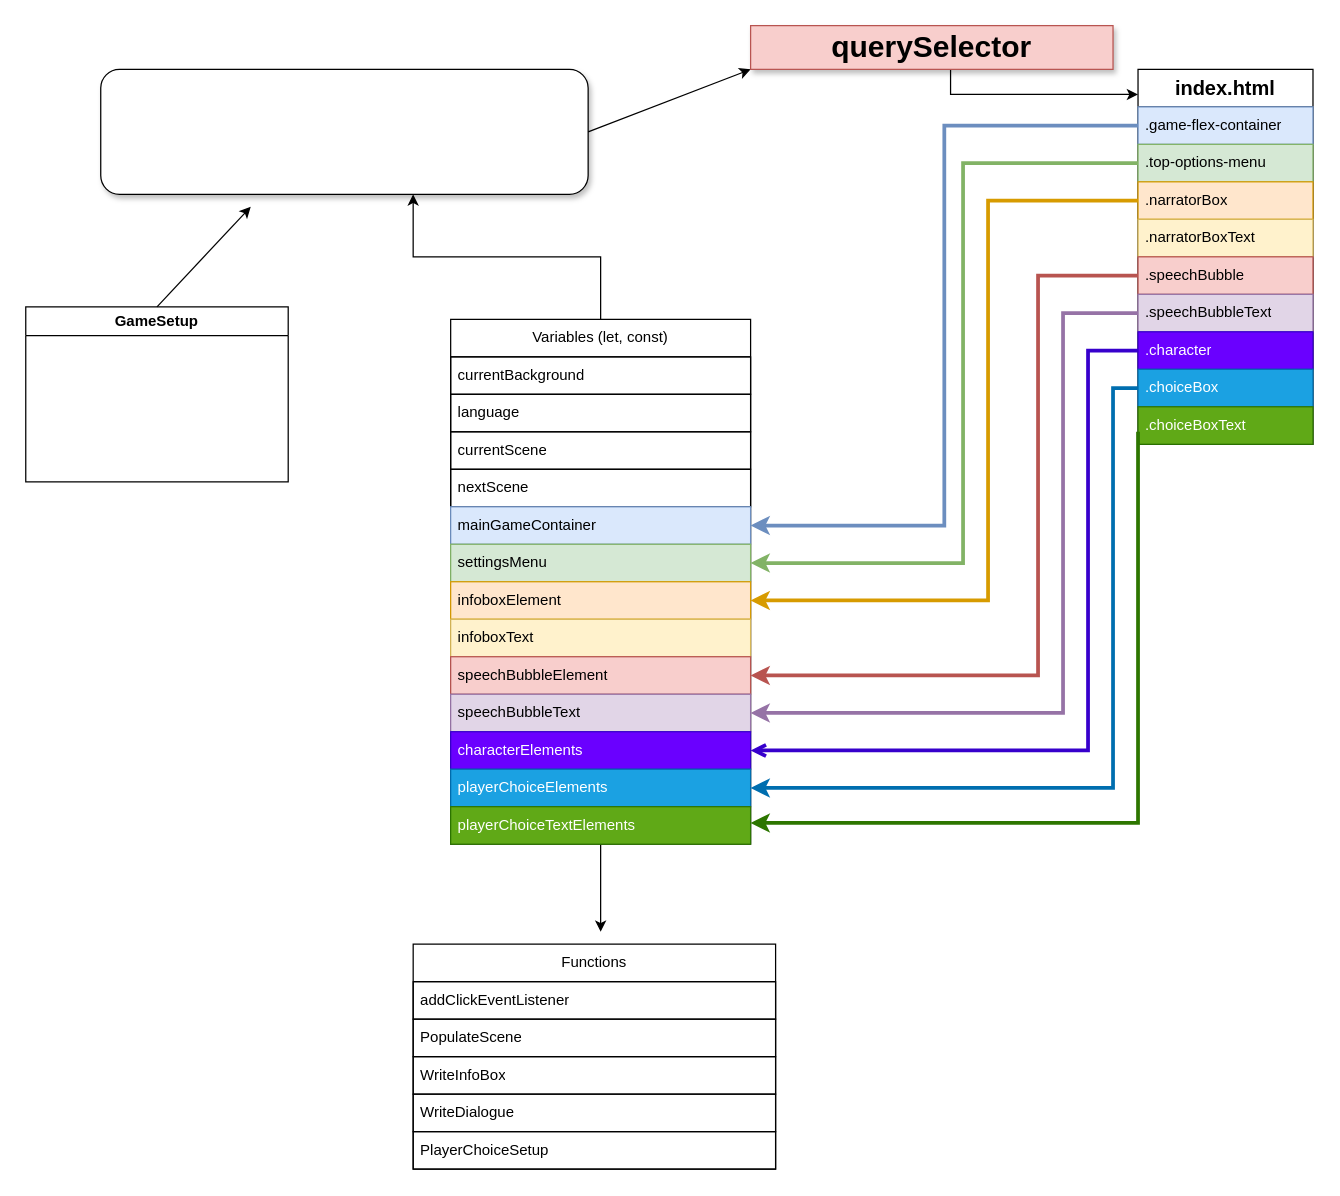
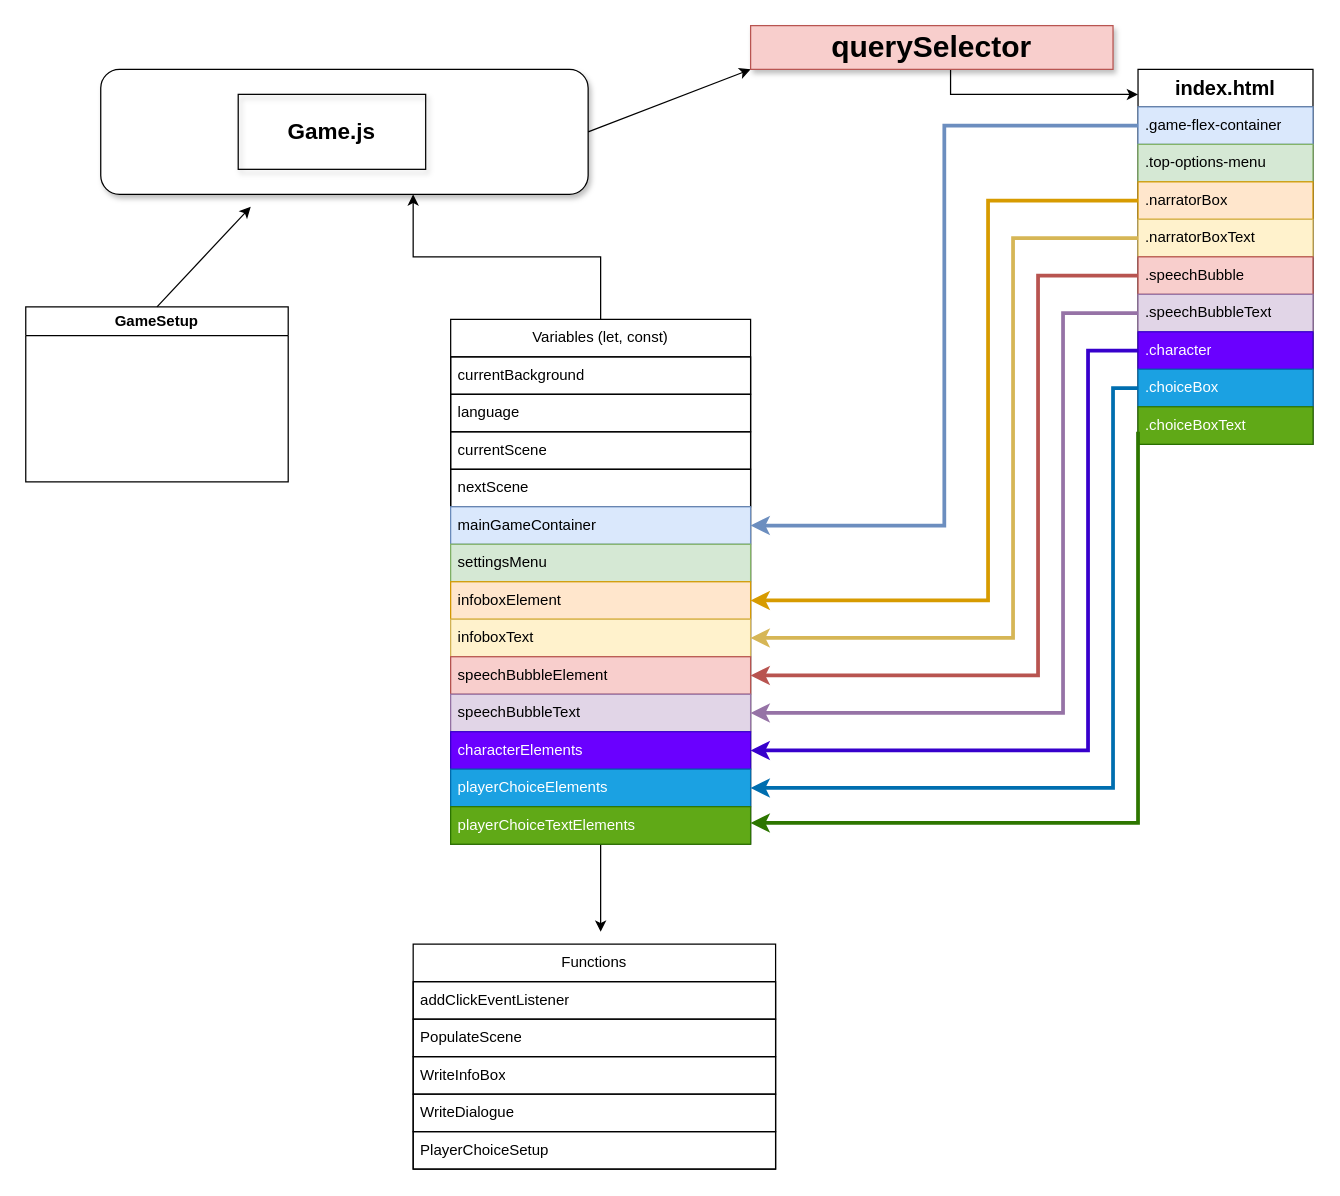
  <mxCell id="0" />
  <mxCell id="1" parent="0" />
  <mxCell id="2" value="GameSetup" style="swimlane;whiteSpace=wrap;html=1;startSize=23;" vertex="1" parent="1"><mxGeometry x="20" y="245" width="210" height="140" as="geometry" /></mxCell>
  <mxCell id="3" value="" style="rounded=1;whiteSpace=wrap;html=1;shadow=1;" vertex="1" parent="1"><mxGeometry x="80" y="55" width="390" height="100" as="geometry" /></mxCell>
+ <mxCell id="4" value="&lt;h2&gt;Game.js&lt;/h2&gt;" style="text;html=1;strokeColor=default;fillColor=none;align=center;verticalAlign=middle;whiteSpace=wrap;rounded=0;glass=0;shadow=1;" vertex="1" parent="1"><mxGeometry x="190" y="75" width="150" height="60" as="geometry" /></mxCell>
  <mxCell id="5" value="" style="endArrow=classic;html=1;rounded=0;exitX=0.5;exitY=0;exitDx=0;exitDy=0;" edge="1" parent="1" source="2"><mxGeometry width="50" height="50" relative="1" as="geometry"><mxPoint x="140" y="225" as="sourcePoint" /><mxPoint x="200" y="165" as="targetPoint" /></mxGeometry></mxCell>
  <mxCell id="6" value="" style="endArrow=classic;html=1;rounded=0;entryX=0;entryY=1;entryDx=0;entryDy=0;" edge="1" parent="1" target="8"><mxGeometry width="50" height="50" relative="1" as="geometry"><mxPoint x="470" y="105" as="sourcePoint" /><mxPoint x="590" as="targetPoint" y="45" /></mxGeometry></mxCell>
  <mxCell id="7" style="edgeStyle=orthogonalEdgeStyle;rounded=0;orthogonalLoop=1;jettySize=auto;html=1;entryX=0;entryY=0.067;entryDx=0;entryDy=0;entryPerimeter=0;" edge="1" parent="1" source="8" target="9"><mxGeometry relative="1" as="geometry"><mxPoint x="890" y="75" as="targetPoint" /><Array as="points"><mxPoint x="760" y="75" /></Array></mxGeometry></mxCell>
  <mxCell id="8" value="&lt;h1&gt;querySelector&lt;/h1&gt;" style="text;html=1;strokeColor=#b85450;fillColor=#f8cecc;align=center;verticalAlign=middle;whiteSpace=wrap;rounded=0;shadow=1;" vertex="1" parent="1"><mxGeometry x="600" y="20" width="290" height="35" as="geometry" /></mxCell>
  <mxCell id="9" value="&lt;b&gt;&lt;font style=&quot;font-size: 16px;&quot;&gt;index.html&lt;/font&gt;&lt;/b&gt;" style="swimlane;fontStyle=0;childLayout=stackLayout;horizontal=1;startSize=30;horizontalStack=0;resizeParent=1;resizeParentMax=0;resizeLast=0;collapsible=1;marginBottom=0;whiteSpace=wrap;html=1;" vertex="1" parent="1"><mxGeometry x="910" y="55" width="140" height="300" as="geometry" /></mxCell>
  <mxCell id="10" value=".game-flex-container" style="text;strokeColor=#6c8ebf;fillColor=#dae8fc;align=left;verticalAlign=middle;spacingLeft=4;spacingRight=4;overflow=hidden;points=[[0,0.5],[1,0.5]];portConstraint=eastwest;rotatable=0;whiteSpace=wrap;html=1;" vertex="1" parent="9"><mxGeometry y="30" width="140" height="30" as="geometry" /></mxCell>
  <mxCell id="11" value=".top-options-menu" style="text;strokeColor=#82b366;fillColor=#d5e8d4;align=left;verticalAlign=middle;spacingLeft=4;spacingRight=4;overflow=hidden;points=[[0,0.5],[1,0.5]];portConstraint=eastwest;rotatable=0;whiteSpace=wrap;html=1;" vertex="1" parent="9"><mxGeometry y="60" width="140" height="30" as="geometry" /></mxCell>
  <mxCell id="12" value=".narratorBox" style="text;strokeColor=#d79b00;fillColor=#ffe6cc;align=left;verticalAlign=middle;spacingLeft=4;spacingRight=4;overflow=hidden;points=[[0,0.5],[1,0.5]];portConstraint=eastwest;rotatable=0;whiteSpace=wrap;html=1;" vertex="1" parent="9"><mxGeometry y="90" width="140" height="30" as="geometry" /></mxCell>
  <mxCell id="13" value=".narratorBoxText" style="text;strokeColor=#d6b656;fillColor=#fff2cc;align=left;verticalAlign=middle;spacingLeft=4;spacingRight=4;overflow=hidden;points=[[0,0.5],[1,0.5]];portConstraint=eastwest;rotatable=0;whiteSpace=wrap;html=1;" vertex="1" parent="9"><mxGeometry y="120" width="140" height="30" as="geometry" /></mxCell>
  <mxCell id="14" value=".speechBubble" style="text;strokeColor=#b85450;fillColor=#f8cecc;align=left;verticalAlign=middle;spacingLeft=4;spacingRight=4;overflow=hidden;points=[[0,0.5],[1,0.5]];portConstraint=eastwest;rotatable=0;whiteSpace=wrap;html=1;" vertex="1" parent="9"><mxGeometry y="150" width="140" height="30" as="geometry" /></mxCell>
  <mxCell id="15" value=".speechBubbleText" style="text;strokeColor=#9673a6;fillColor=#e1d5e7;align=left;verticalAlign=middle;spacingLeft=4;spacingRight=4;overflow=hidden;points=[[0,0.5],[1,0.5]];portConstraint=eastwest;rotatable=0;whiteSpace=wrap;html=1;" vertex="1" parent="9"><mxGeometry y="180" width="140" height="30" as="geometry" /></mxCell>
  <mxCell id="16" value=".character" style="text;strokeColor=#3700CC;fillColor=#6a00ff;align=left;verticalAlign=middle;spacingLeft=4;spacingRight=4;overflow=hidden;points=[[0,0.5],[1,0.5]];portConstraint=eastwest;rotatable=0;whiteSpace=wrap;html=1;fontColor=#ffffff;" vertex="1" parent="9"><mxGeometry y="210" width="140" height="30" as="geometry" /></mxCell>
  <mxCell id="17" value=".choiceBox" style="text;strokeColor=#006EAF;fillColor=#1ba1e2;align=left;verticalAlign=middle;spacingLeft=4;spacingRight=4;overflow=hidden;points=[[0,0.5],[1,0.5]];portConstraint=eastwest;rotatable=0;whiteSpace=wrap;html=1;fontColor=#ffffff;" vertex="1" parent="9"><mxGeometry y="240" width="140" height="30" as="geometry" /></mxCell>
  <mxCell id="18" value=".choiceBoxText" style="text;strokeColor=#2D7600;fillColor=#60a917;align=left;verticalAlign=middle;spacingLeft=4;spacingRight=4;overflow=hidden;points=[[0,0.5],[1,0.5]];portConstraint=eastwest;rotatable=0;whiteSpace=wrap;html=1;fontColor=#ffffff;" vertex="1" parent="9"><mxGeometry y="270" width="140" height="30" as="geometry" /></mxCell>
  <mxCell id="19" style="edgeStyle=orthogonalEdgeStyle;rounded=0;orthogonalLoop=1;jettySize=auto;html=1;" edge="1" parent="1" source="21"><mxGeometry relative="1" as="geometry"><mxPoint x="480" y="745" as="targetPoint" /></mxGeometry></mxCell>
  <mxCell id="20" style="edgeStyle=orthogonalEdgeStyle;rounded=0;orthogonalLoop=1;jettySize=auto;html=1;entryX=0.641;entryY=1;entryDx=0;entryDy=0;entryPerimeter=0;" edge="1" parent="1" source="21" target="3"><mxGeometry relative="1" as="geometry" /></mxCell>
  <mxCell id="21" value="Variables (let, const)" style="swimlane;fontStyle=0;childLayout=stackLayout;horizontal=1;startSize=30;horizontalStack=0;resizeParent=1;resizeParentMax=0;resizeLast=0;collapsible=1;marginBottom=0;whiteSpace=wrap;html=1;" vertex="1" parent="1"><mxGeometry x="360" y="255" width="240" height="420" as="geometry" /></mxCell>
  <mxCell id="22" value="currentBackground" style="text;strokeColor=default;fillColor=none;align=left;verticalAlign=middle;spacingLeft=4;spacingRight=4;overflow=hidden;points=[[0,0.5],[1,0.5]];portConstraint=eastwest;rotatable=0;whiteSpace=wrap;html=1;" vertex="1" parent="21"><mxGeometry y="30" width="240" height="30" as="geometry" /></mxCell>
  <mxCell id="23" value="language" style="text;strokeColor=default;fillColor=none;align=left;verticalAlign=middle;spacingLeft=4;spacingRight=4;overflow=hidden;points=[[0,0.5],[1,0.5]];portConstraint=eastwest;rotatable=0;whiteSpace=wrap;html=1;" vertex="1" parent="21"><mxGeometry y="60" width="240" height="30" as="geometry" /></mxCell>
  <mxCell id="24" value="currentScene" style="text;strokeColor=default;fillColor=none;align=left;verticalAlign=middle;spacingLeft=4;spacingRight=4;overflow=hidden;points=[[0,0.5],[1,0.5]];portConstraint=eastwest;rotatable=0;whiteSpace=wrap;html=1;" vertex="1" parent="21"><mxGeometry y="90" width="240" height="30" as="geometry" /></mxCell>
  <mxCell id="25" value="nextScene" style="text;strokeColor=default;fillColor=none;align=left;verticalAlign=middle;spacingLeft=4;spacingRight=4;overflow=hidden;points=[[0,0.5],[1,0.5]];portConstraint=eastwest;rotatable=0;whiteSpace=wrap;html=1;" vertex="1" parent="21"><mxGeometry y="120" width="240" height="30" as="geometry" /></mxCell>
  <mxCell id="26" value="mainGameContainer" style="text;strokeColor=#6c8ebf;fillColor=#dae8fc;align=left;verticalAlign=middle;spacingLeft=4;spacingRight=4;overflow=hidden;points=[[0,0.5],[1,0.5]];portConstraint=eastwest;rotatable=0;whiteSpace=wrap;html=1;" vertex="1" parent="21"><mxGeometry y="150" width="240" height="30" as="geometry" /></mxCell>
  <mxCell id="27" value="settingsMenu" style="text;strokeColor=#82b366;fillColor=#d5e8d4;align=left;verticalAlign=middle;spacingLeft=4;spacingRight=4;overflow=hidden;points=[[0,0.5],[1,0.5]];portConstraint=eastwest;rotatable=0;whiteSpace=wrap;html=1;" vertex="1" parent="21"><mxGeometry y="180" width="240" height="30" as="geometry" /></mxCell>
  <mxCell id="28" value="infoboxElement" style="text;strokeColor=#d79b00;fillColor=#ffe6cc;align=left;verticalAlign=middle;spacingLeft=4;spacingRight=4;overflow=hidden;points=[[0,0.5],[1,0.5]];portConstraint=eastwest;rotatable=0;whiteSpace=wrap;html=1;" vertex="1" parent="21"><mxGeometry y="210" width="240" height="30" as="geometry" /></mxCell>
  <mxCell id="29" value="infoboxText" style="text;strokeColor=#d6b656;fillColor=#fff2cc;align=left;verticalAlign=middle;spacingLeft=4;spacingRight=4;overflow=hidden;points=[[0,0.5],[1,0.5]];portConstraint=eastwest;rotatable=0;whiteSpace=wrap;html=1;" vertex="1" parent="21"><mxGeometry y="240" width="240" height="30" as="geometry" /></mxCell>
  <mxCell id="30" value="speechBubbleElement" style="text;strokeColor=#b85450;fillColor=#f8cecc;align=left;verticalAlign=middle;spacingLeft=4;spacingRight=4;overflow=hidden;points=[[0,0.5],[1,0.5]];portConstraint=eastwest;rotatable=0;whiteSpace=wrap;html=1;" vertex="1" parent="21"><mxGeometry y="270" width="240" height="30" as="geometry" /></mxCell>
  <mxCell id="31" value="speechBubbleText" style="text;strokeColor=#9673a6;fillColor=#e1d5e7;align=left;verticalAlign=middle;spacingLeft=4;spacingRight=4;overflow=hidden;points=[[0,0.5],[1,0.5]];portConstraint=eastwest;rotatable=0;whiteSpace=wrap;html=1;" vertex="1" parent="21"><mxGeometry y="300" width="240" height="30" as="geometry" /></mxCell>
  <mxCell id="32" value="characterElements" style="text;strokeColor=#3700CC;fillColor=#6a00ff;align=left;verticalAlign=middle;spacingLeft=4;spacingRight=4;overflow=hidden;points=[[0,0.5],[1,0.5]];portConstraint=eastwest;rotatable=0;whiteSpace=wrap;html=1;fontColor=#ffffff;" vertex="1" parent="21"><mxGeometry y="330" width="240" height="30" as="geometry" /></mxCell>
  <mxCell id="33" value="playerChoiceElements" style="text;strokeColor=#006EAF;fillColor=#1ba1e2;align=left;verticalAlign=middle;spacingLeft=4;spacingRight=4;overflow=hidden;points=[[0,0.5],[1,0.5]];portConstraint=eastwest;rotatable=0;whiteSpace=wrap;html=1;fontColor=#ffffff;" vertex="1" parent="21"><mxGeometry y="360" width="240" height="30" as="geometry" /></mxCell>
  <mxCell id="34" value="playerChoiceTextElements" style="text;strokeColor=#2D7600;fillColor=#60a917;align=left;verticalAlign=middle;spacingLeft=4;spacingRight=4;overflow=hidden;points=[[0,0.5],[1,0.5]];portConstraint=eastwest;rotatable=0;whiteSpace=wrap;html=1;fontColor=#ffffff;" vertex="1" parent="21"><mxGeometry y="390" width="240" height="30" as="geometry" /></mxCell>
  <mxCell id="35" value="Functions" style="swimlane;fontStyle=0;childLayout=stackLayout;horizontal=1;startSize=30;horizontalStack=0;resizeParent=1;resizeParentMax=0;resizeLast=0;collapsible=1;marginBottom=0;whiteSpace=wrap;html=1;" vertex="1" parent="1"><mxGeometry x="330" y="755" width="290" height="180" as="geometry" /></mxCell>
  <mxCell id="36" value="addClickEventListener" style="text;strokeColor=default;fillColor=none;align=left;verticalAlign=middle;spacingLeft=4;spacingRight=4;overflow=hidden;points=[[0,0.5],[1,0.5]];portConstraint=eastwest;rotatable=0;whiteSpace=wrap;html=1;" vertex="1" parent="35"><mxGeometry y="30" width="290" height="30" as="geometry" /></mxCell>
  <mxCell id="37" value="PopulateScene" style="text;strokeColor=default;fillColor=none;align=left;verticalAlign=middle;spacingLeft=4;spacingRight=4;overflow=hidden;points=[[0,0.5],[1,0.5]];portConstraint=eastwest;rotatable=0;whiteSpace=wrap;html=1;" vertex="1" parent="35"><mxGeometry y="60" width="290" height="30" as="geometry" /></mxCell>
  <mxCell id="38" value="WriteInfoBox" style="text;strokeColor=default;fillColor=none;align=left;verticalAlign=middle;spacingLeft=4;spacingRight=4;overflow=hidden;points=[[0,0.5],[1,0.5]];portConstraint=eastwest;rotatable=0;whiteSpace=wrap;html=1;" vertex="1" parent="35"><mxGeometry y="90" width="290" height="30" as="geometry" /></mxCell>
  <mxCell id="39" value="WriteDialogue" style="text;strokeColor=default;fillColor=none;align=left;verticalAlign=middle;spacingLeft=4;spacingRight=4;overflow=hidden;points=[[0,0.5],[1,0.5]];portConstraint=eastwest;rotatable=0;whiteSpace=wrap;html=1;" vertex="1" parent="35"><mxGeometry y="120" width="290" height="30" as="geometry" /></mxCell>
  <mxCell id="40" value="PlayerChoiceSetup" style="text;strokeColor=default;fillColor=none;align=left;verticalAlign=middle;spacingLeft=4;spacingRight=4;overflow=hidden;points=[[0,0.5],[1,0.5]];portConstraint=eastwest;rotatable=0;whiteSpace=wrap;html=1;" vertex="1" parent="35"><mxGeometry y="150" width="290" height="30" as="geometry" /></mxCell>
  <mxCell id="41" style="edgeStyle=orthogonalEdgeStyle;rounded=0;orthogonalLoop=1;jettySize=auto;html=1;entryX=1;entryY=0.5;entryDx=0;entryDy=0;fillColor=#dae8fc;strokeColor=#6c8ebf;strokeWidth=3;" edge="1" parent="1" source="10" target="26"><mxGeometry relative="1" as="geometry" /></mxCell>
- <mxCell id="42" style="edgeStyle=orthogonalEdgeStyle;rounded=0;orthogonalLoop=1;jettySize=auto;html=1;entryX=1;entryY=0.5;entryDx=0;entryDy=0;fillColor=#d5e8d4;strokeColor=#82b366;strokeWidth=3;" edge="1" parent="1" source="11" target="27"><mxGeometry relative="1" as="geometry"><Array as="points"><mxPoint x="770" y="130" /><mxPoint x="770" y="450" /></Array></mxGeometry></mxCell>
  <mxCell id="43" style="edgeStyle=orthogonalEdgeStyle;rounded=0;orthogonalLoop=1;jettySize=auto;html=1;entryX=1;entryY=0.5;entryDx=0;entryDy=0;fillColor=#ffe6cc;strokeColor=#d79b00;strokeWidth=3;" edge="1" parent="1" source="12" target="28"><mxGeometry relative="1" as="geometry"><Array as="points"><mxPoint x="790" y="160" /><mxPoint x="790" y="480" /></Array></mxGeometry></mxCell>
+ <mxCell id="44" style="edgeStyle=orthogonalEdgeStyle;rounded=0;orthogonalLoop=1;jettySize=auto;html=1;fillColor=#fff2cc;strokeColor=#d6b656;strokeWidth=3;" edge="1" parent="1" source="13" target="29"><mxGeometry relative="1" as="geometry"><Array as="points"><mxPoint x="810" y="190" /><mxPoint x="810" y="510" /></Array></mxGeometry></mxCell>
  <mxCell id="45" style="edgeStyle=orthogonalEdgeStyle;rounded=0;orthogonalLoop=1;jettySize=auto;html=1;fillColor=#f8cecc;strokeColor=#b85450;strokeWidth=3;" edge="1" parent="1" source="14" target="30"><mxGeometry relative="1" as="geometry"><Array as="points"><mxPoint x="830" y="220" /><mxPoint x="830" y="540" /></Array></mxGeometry></mxCell>
  <mxCell id="46" style="edgeStyle=orthogonalEdgeStyle;rounded=0;orthogonalLoop=1;jettySize=auto;html=1;fillColor=#e1d5e7;strokeColor=#9673a6;strokeWidth=3;" edge="1" parent="1" source="15" target="31"><mxGeometry relative="1" as="geometry"><Array as="points"><mxPoint x="850" y="250" /><mxPoint x="850" y="570" /></Array></mxGeometry></mxCell>
- <mxCell id="47" style="edgeStyle=orthogonalEdgeStyle;rounded=0;orthogonalLoop=1;jettySize=auto;html=1;entryX=1;entryY=0.5;entryDx=0;entryDy=0;fillColor=#6a00ff;strokeColor=#3700CC;strokeWidth=3;endArrow=open;" edge="1" parent="1" source="16" target="32"><mxGeometry relative="1" as="geometry"><Array as="points"><mxPoint x="870" y="280" /><mxPoint x="870" y="600" /></Array></mxGeometry></mxCell>
+ <mxCell id="47" style="edgeStyle=orthogonalEdgeStyle;rounded=0;orthogonalLoop=1;jettySize=auto;html=1;entryX=1;entryY=0.5;entryDx=0;entryDy=0;fillColor=#6a00ff;strokeColor=#3700CC;strokeWidth=3;" edge="1" parent="1" source="16" target="32"><mxGeometry relative="1" as="geometry"><Array as="points"><mxPoint x="870" y="280" /><mxPoint x="870" y="600" /></Array></mxGeometry></mxCell>
  <mxCell id="48" style="edgeStyle=orthogonalEdgeStyle;rounded=0;orthogonalLoop=1;jettySize=auto;html=1;entryX=1;entryY=0.5;entryDx=0;entryDy=0;fillColor=#1ba1e2;strokeColor=#006EAF;strokeWidth=3;" edge="1" parent="1" source="17" target="33"><mxGeometry relative="1" as="geometry"><Array as="points"><mxPoint x="890" y="310" /><mxPoint x="890" y="630" /></Array></mxGeometry></mxCell>
  <mxCell id="49" style="edgeStyle=orthogonalEdgeStyle;rounded=0;orthogonalLoop=1;jettySize=auto;html=1;entryX=1;entryY=0.767;entryDx=0;entryDy=0;entryPerimeter=0;fillColor=#60a917;strokeColor=#2D7600;strokeWidth=3;" edge="1" parent="1"><mxGeometry relative="1" as="geometry"><mxPoint x="910" y="345" as="sourcePoint" /><mxPoint x="600" y="658.01" as="targetPoint" /><Array as="points"><mxPoint x="910" y="658" /></Array></mxGeometry></mxCell>
